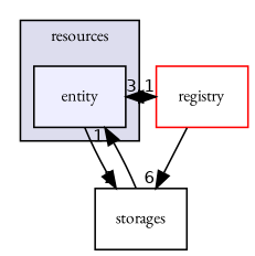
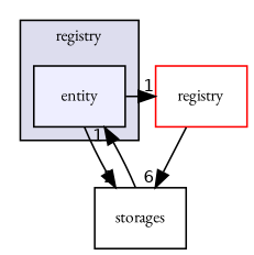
  digraph {
    compound=true
    fontname="EB Garamond"
    node [fontname="EB Garamond" fontsize=10 shape=box style=filled]
    edge [fontname="EB Garamond" headlabel=1 labeldistance=1.5 labelfontname=Helvetica labelfontsize=10]
    n1 [fillcolor="#eeeeff" label=entity pencolor=black]
    n2 [color=red fillcolor=white label=registry]
    n3 [label=storages style=""]
    subgraph cluster_1 {
      bgcolor="#ddddee"
      fontsize=10
-     label=resources
+     label=registry
      pencolor=black
      n1
    }
    n1 -> n2
    n1 -> n3 [headlabel=2]
-   n2 -> n1 [headlabel=3]
    n2 -> n3 [headlabel=6]
    n3 -> n1
  }
